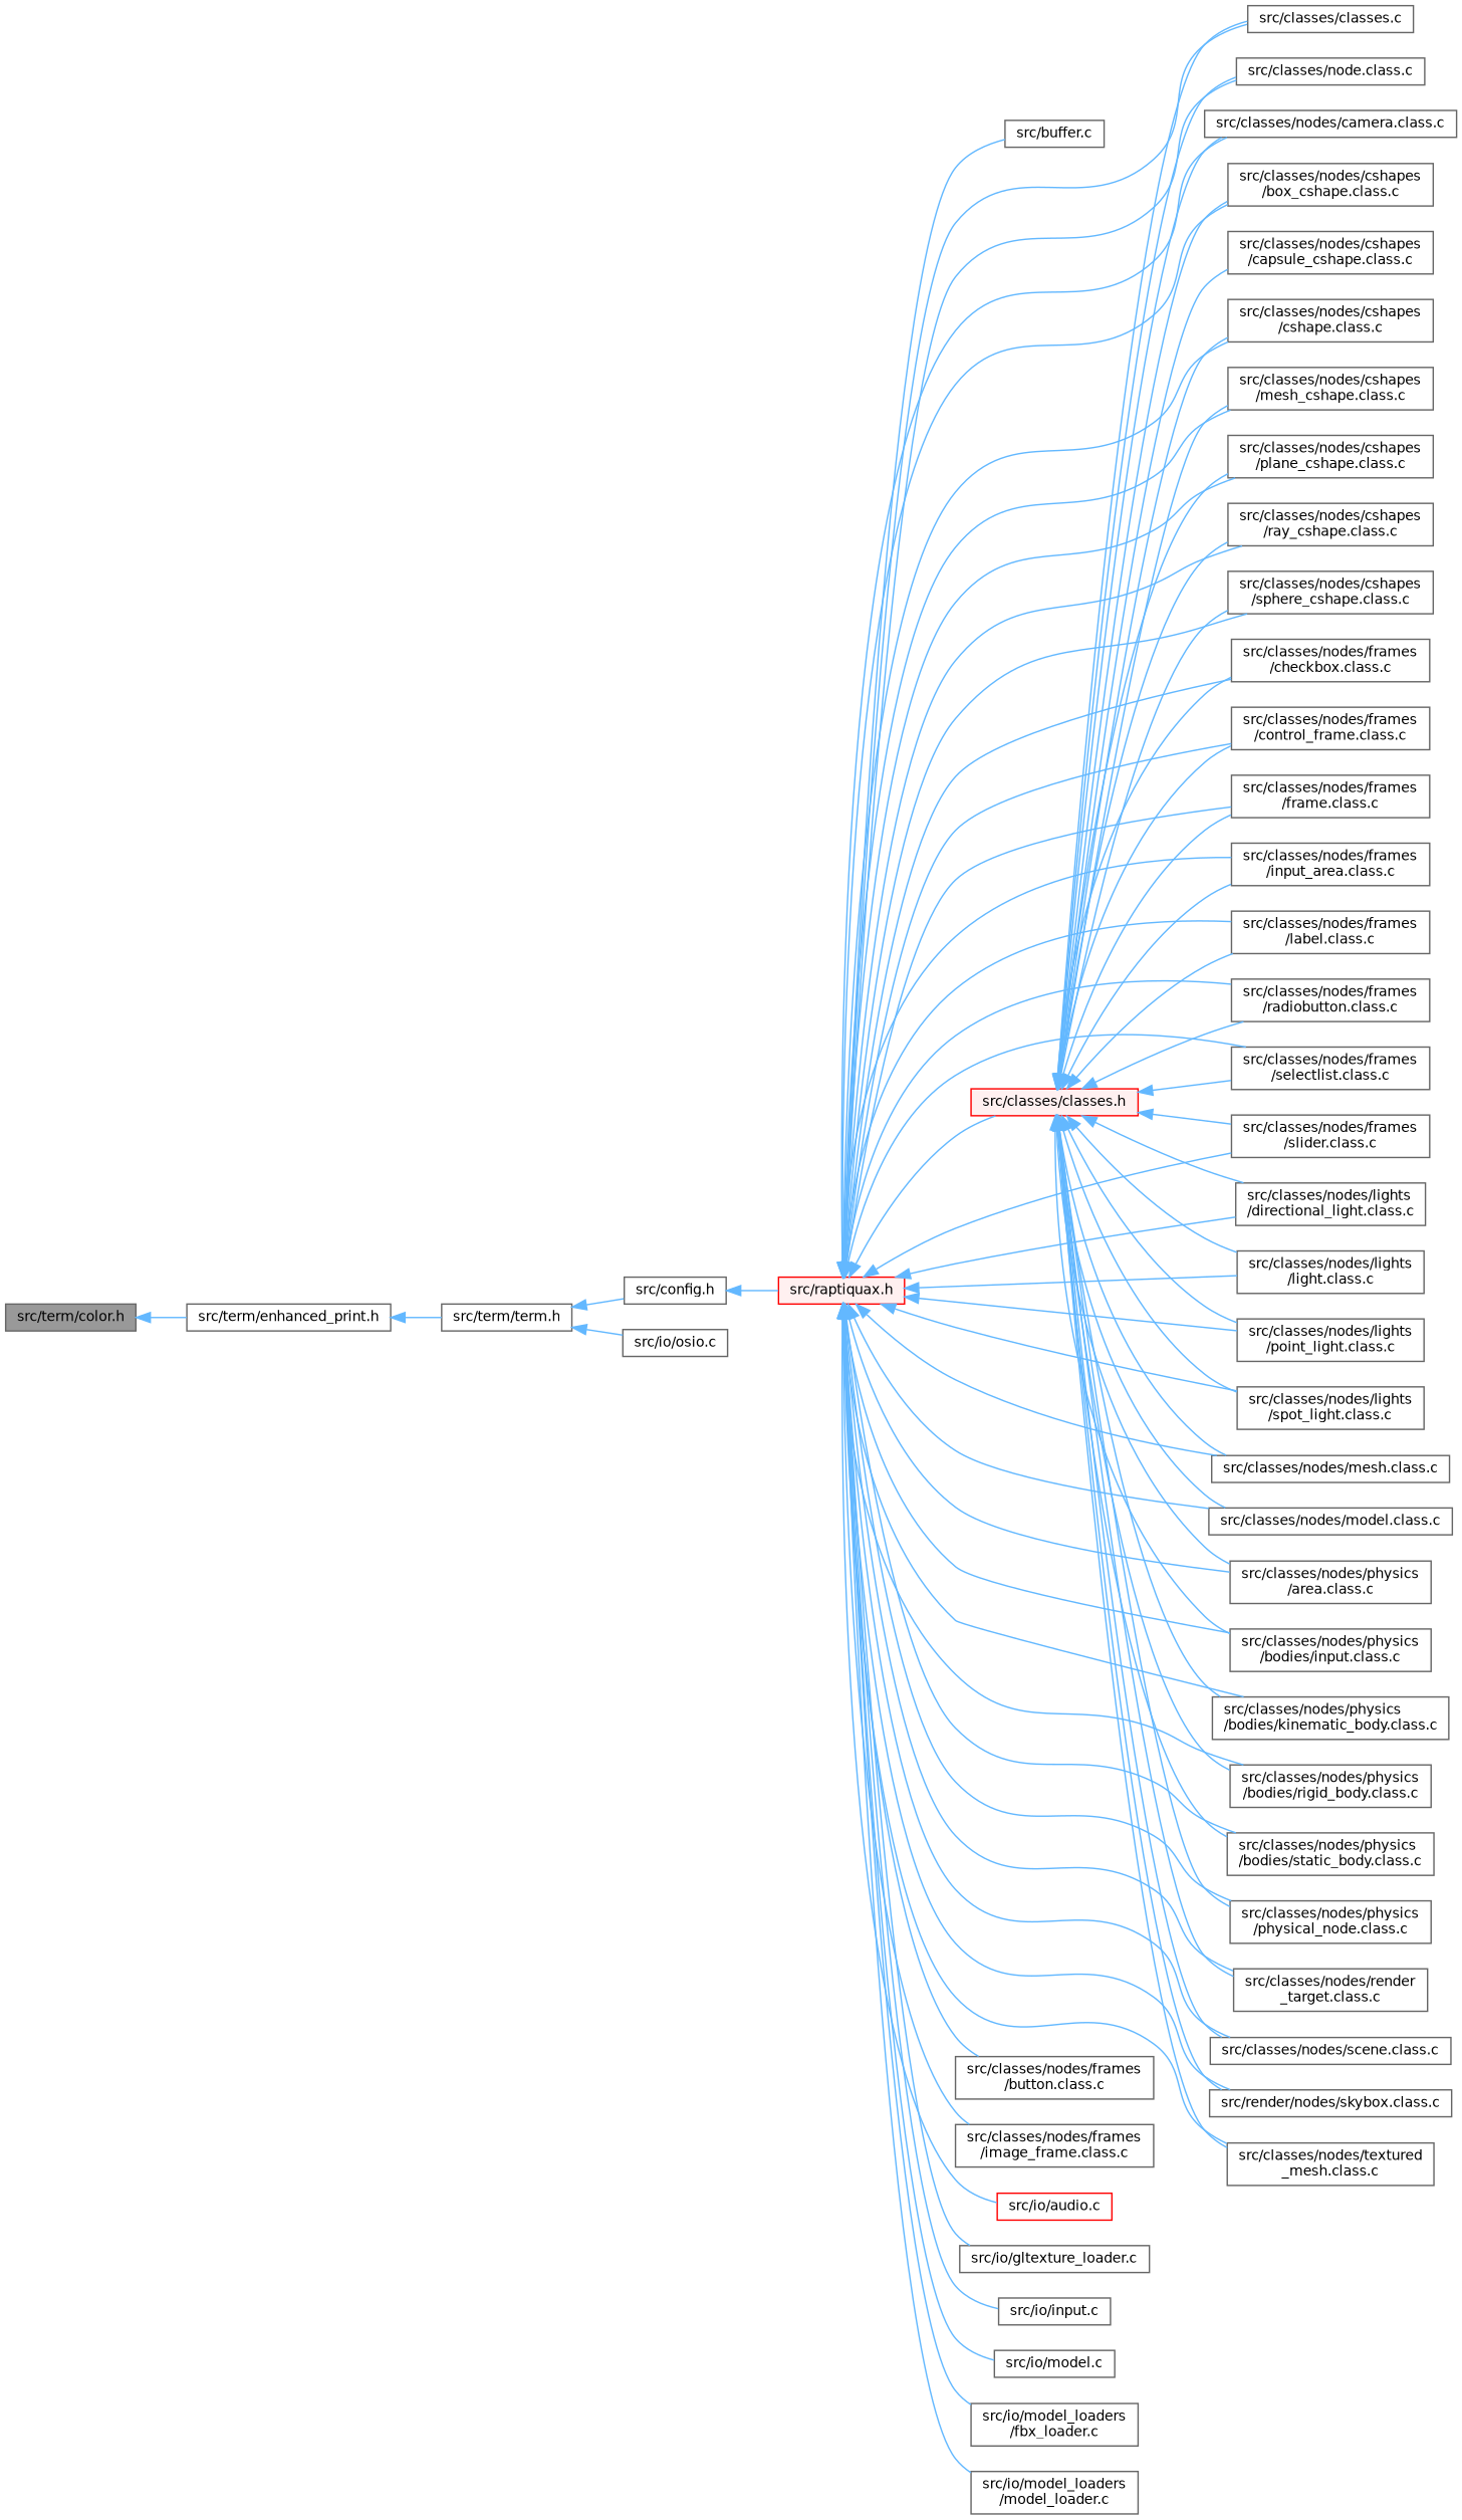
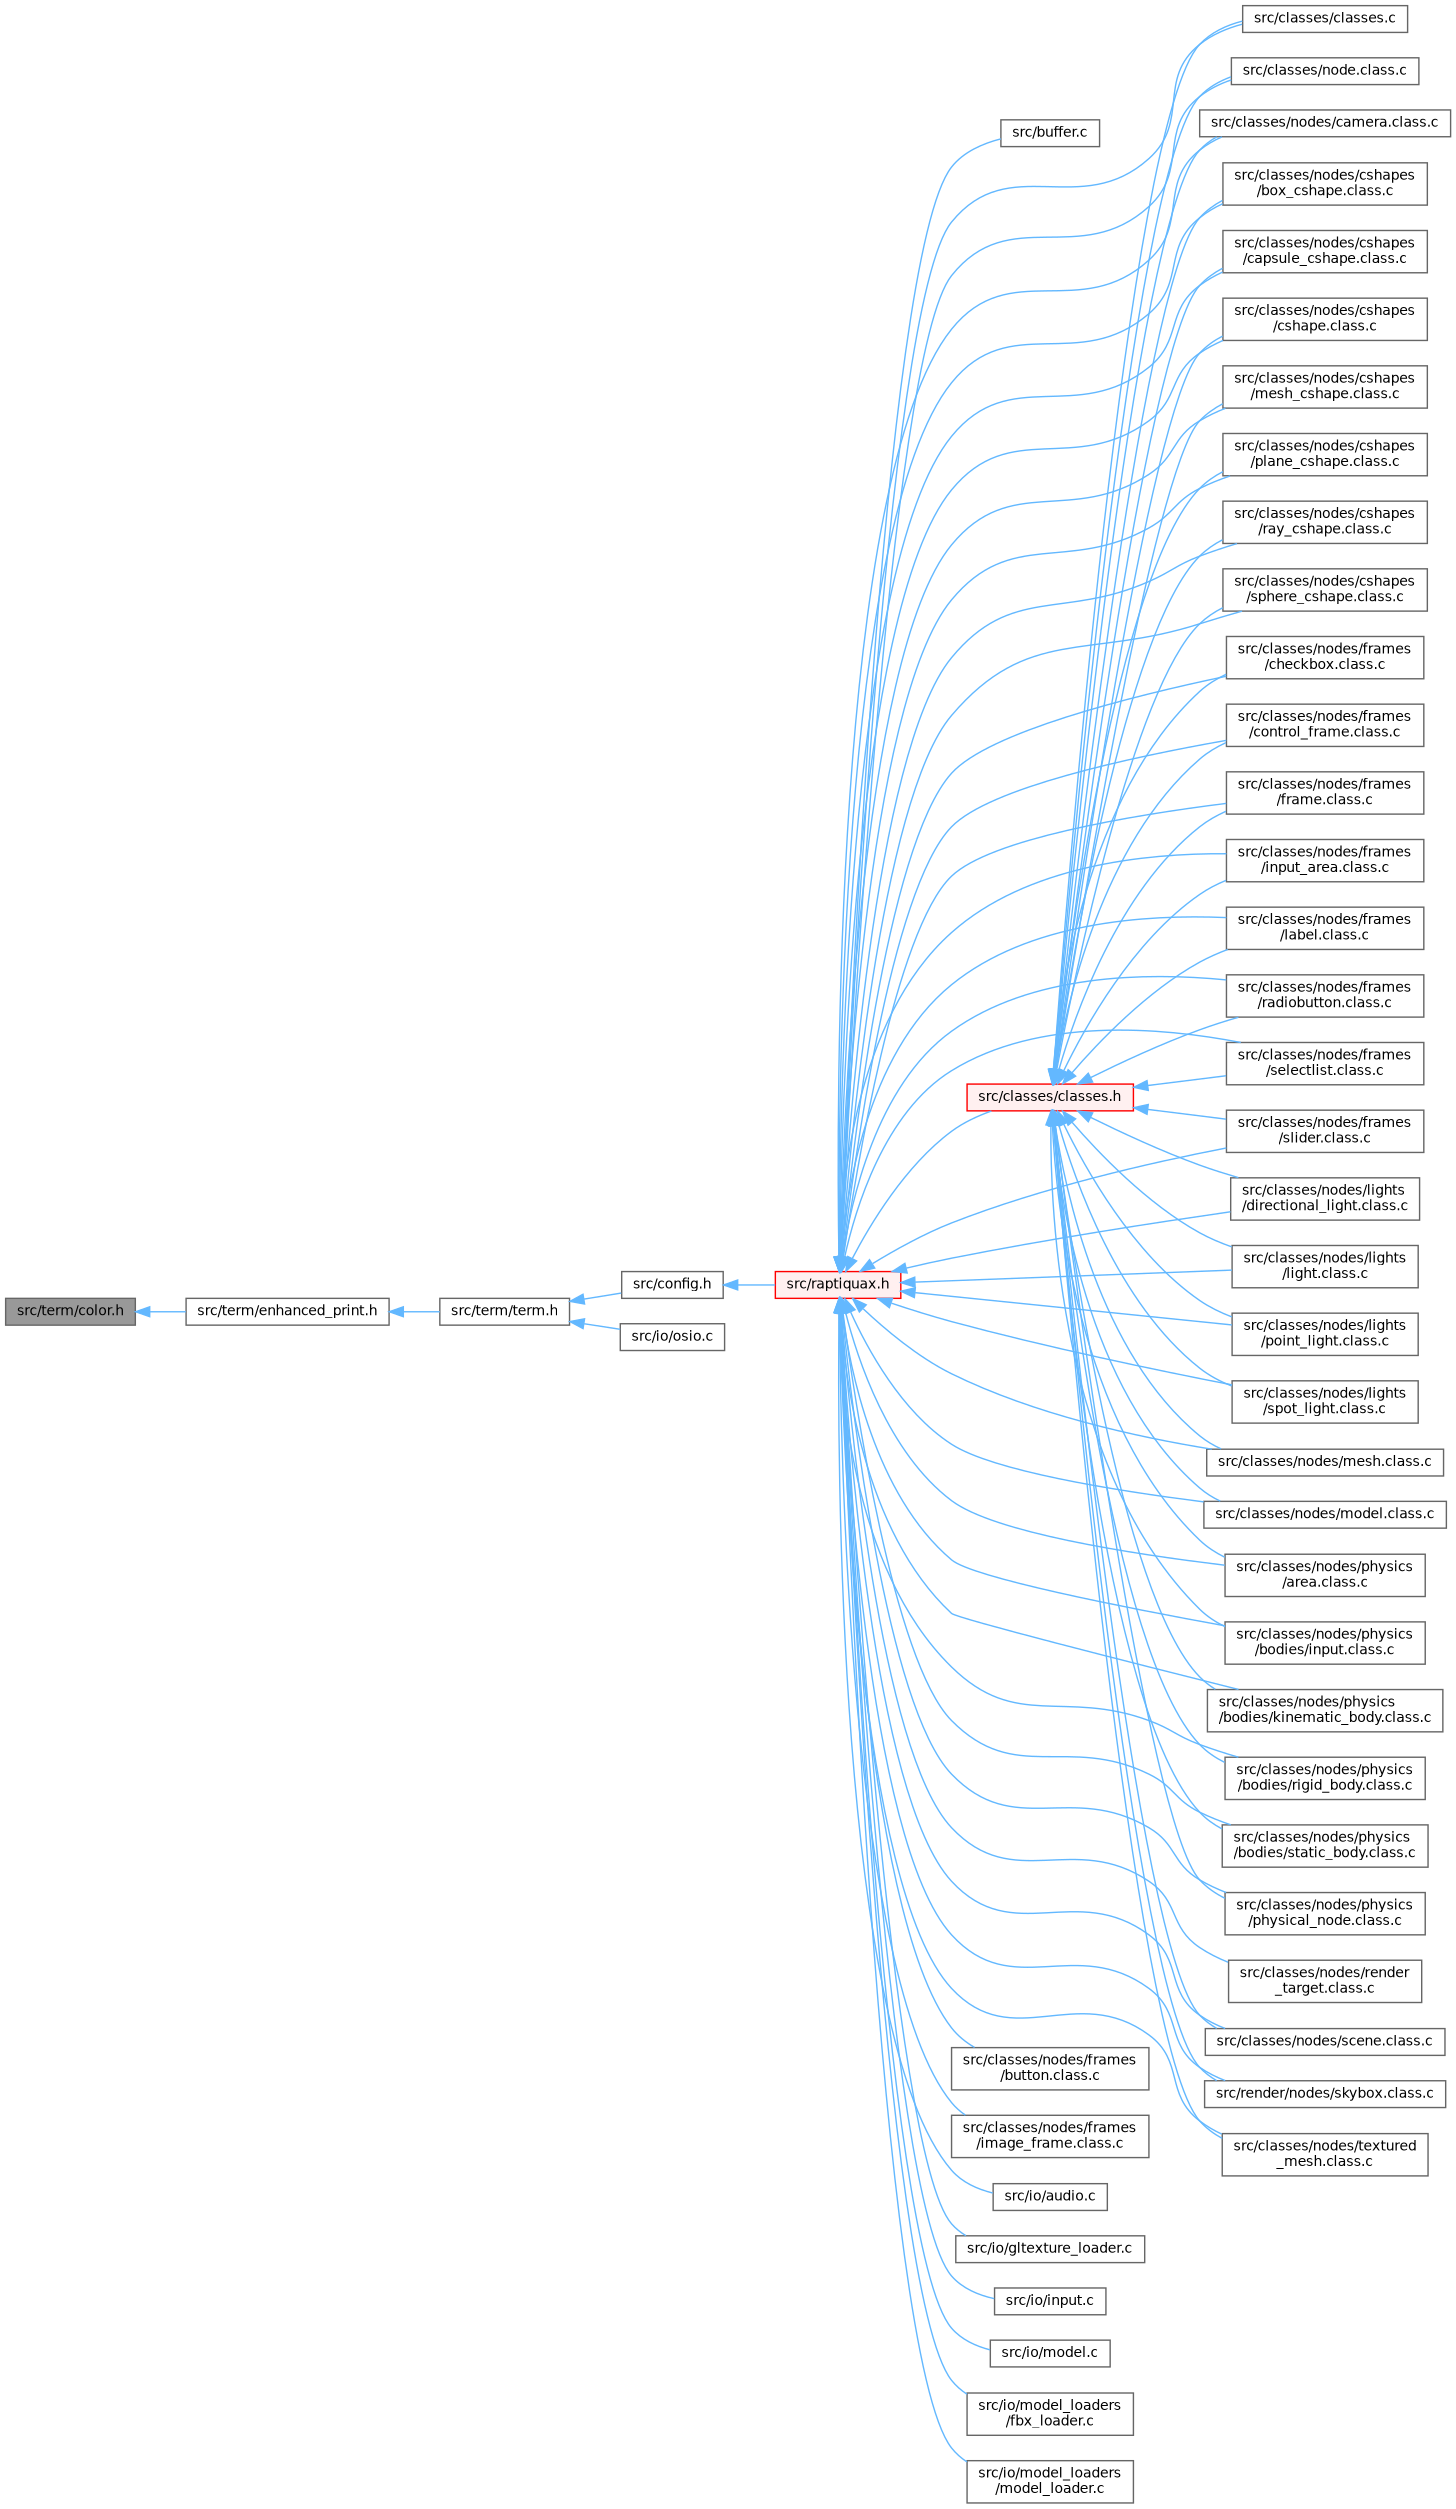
  digraph {
    rankdir=LR
    node [color=grey40 fillcolor=white fontname=Helvetica fontsize=10 shape=box style=filled]
    edge [color=steelblue1 dir=back fontname=Helvetica fontsize=10 labelfontname=Helvetica labelfontsize=10 style=solid]
    n1 [color=gray40 fillcolor=grey60 fontcolor=black height=0.2 label="src/term/color.h" width=0.4]
    n2 [height=0.2 label="src/term/enhanced_print.h" width=0.4]
    n3 [height=0.2 label="src/term/term.h" width=0.4]
    n4 [height=0.2 label="src/config.h" width=0.4]
    n5 [height=0.2 label="src/io/osio.c" width=0.4]
    n6 [color=red fillcolor="#FFF0F0" height=0.2 label="src/raptiquax.h" width=0.4]
    n7 [height=0.2 label="src/buffer.c" width=0.4]
    n8 [height=0.2 label="src/classes/classes.c" width=0.4]
    n9 [color=red fillcolor="#FFF0F0" height=0.2 label="src/classes/classes.h" width=0.4]
    n10 [height=0.2 label="src/classes/node.class.c" width=0.4]
    n11 [height=0.2 label="src/classes/nodes/camera.class.c" width=0.4]
    n12 [height=0.2 label="src/classes/nodes/cshapes\l/box_cshape.class.c" width=0.4]
    n13 [height=0.2 label="src/classes/nodes/cshapes\l/capsule_cshape.class.c" width=0.4]
    n14 [height=0.2 label="src/classes/nodes/cshapes\l/cshape.class.c" width=0.4]
    n15 [height=0.2 label="src/classes/nodes/cshapes\l/mesh_cshape.class.c" width=0.4]
    n16 [height=0.2 label="src/classes/nodes/cshapes\l/plane_cshape.class.c" width=0.4]
    n17 [height=0.2 label="src/classes/nodes/cshapes\l/ray_cshape.class.c" width=0.4]
    n18 [height=0.2 label="src/classes/nodes/cshapes\l/sphere_cshape.class.c" width=0.4]
    n19 [height=0.2 label="src/classes/nodes/frames\l/button.class.c" width=0.4]
    n20 [height=0.2 label="src/classes/nodes/frames\l/checkbox.class.c" width=0.4]
    n21 [height=0.2 label="src/classes/nodes/frames\l/control_frame.class.c" width=0.4]
    n22 [height=0.2 label="src/classes/nodes/frames\l/frame.class.c" width=0.4]
    n23 [height=0.2 label="src/classes/nodes/frames\l/image_frame.class.c" width=0.4]
    n24 [height=0.2 label="src/classes/nodes/frames\l/input_area.class.c" width=0.4]
    n25 [height=0.2 label="src/classes/nodes/frames\l/label.class.c" width=0.4]
    n26 [height=0.2 label="src/classes/nodes/frames\l/radiobutton.class.c" width=0.4]
    n27 [height=0.2 label="src/classes/nodes/frames\l/selectlist.class.c" width=0.4]
    n28 [height=0.2 label="src/classes/nodes/frames\l/slider.class.c" width=0.4]
    n29 [height=0.2 label="src/classes/nodes/lights\l/directional_light.class.c" width=0.4]
    n30 [height=0.2 label="src/classes/nodes/lights\l/light.class.c" width=0.4]
    n31 [height=0.2 label="src/classes/nodes/lights\l/point_light.class.c" width=0.4]
    n32 [height=0.2 label="src/classes/nodes/lights\l/spot_light.class.c" width=0.4]
    n33 [height=0.2 label="src/classes/nodes/mesh.class.c" width=0.4]
    n34 [height=0.2 label="src/classes/nodes/model.class.c" width=0.4]
    n35 [height=0.2 label="src/classes/nodes/physics\l/area.class.c" width=0.4]
    n36 [height=0.2 label="src/classes/nodes/physics\l/bodies/input.class.c" width=0.4]
    n37 [height=0.2 label="src/classes/nodes/physics\l/bodies/kinematic_body.class.c" width=0.4]
    n38 [height=0.2 label="src/classes/nodes/physics\l/bodies/rigid_body.class.c" width=0.4]
    n39 [height=0.2 label="src/classes/nodes/physics\l/bodies/static_body.class.c" width=0.4]
    n40 [height=0.2 label="src/classes/nodes/physics\l/physical_node.class.c" width=0.4]
    n41 [height=0.2 label="src/classes/nodes/render\l_target.class.c" width=0.4]
    n42 [height=0.2 label="src/classes/nodes/scene.class.c" width=0.4]
    n43 [height=0.2 label="src/render/nodes/skybox.class.c" width=0.4]
    n44 [height=0.2 label="src/classes/nodes/textured\l_mesh.class.c" width=0.4]
-   n45 [color=red height=0.2 label="src/io/audio.c" width=0.4]
+   n45 [height=0.2 label="src/io/audio.c" width=0.4]
    n46 [height=0.2 label="src/io/gltexture_loader.c" width=0.4]
    n47 [height=0.2 label="src/io/input.c" width=0.4]
    n48 [height=0.2 label="src/io/model.c" width=0.4]
    n49 [height=0.2 label="src/io/model_loaders\l/fbx_loader.c" width=0.4]
    n50 [height=0.2 label="src/io/model_loaders\l/model_loader.c" width=0.4]
    n1 -> n2
    n2 -> n3
    n3 -> n4
    n3 -> n5
    n4 -> n6
    n6 -> n7
    n6 -> n8
    n6 -> n9
    n6 -> n10
    n6 -> n11
    n6 -> n12
+   n6 -> n13
    n6 -> n14
    n6 -> n15
    n6 -> n16
    n6 -> n17
    n6 -> n18
    n6 -> n19
    n6 -> n20
    n6 -> n21
    n6 -> n22
    n6 -> n23
    n6 -> n24
    n6 -> n25
    n6 -> n26
    n6 -> n27
    n6 -> n28
    n6 -> n29
    n6 -> n30
    n6 -> n31
    n6 -> n32
    n6 -> n33
    n6 -> n34
    n6 -> n35
    n6 -> n36
    n6 -> n37
    n6 -> n38
    n6 -> n39
    n6 -> n40
    n6 -> n41
    n6 -> n42
    n6 -> n43
    n6 -> n44
    n6 -> n45
    n6 -> n46
    n6 -> n47
    n6 -> n48
    n6 -> n49
    n6 -> n50
    n9 -> n8
    n9 -> n10
    n9 -> n11
    n9 -> n12
    n9 -> n13
    n9 -> n14
    n9 -> n15
    n9 -> n16
    n9 -> n17
    n9 -> n18
    n9 -> n20
    n9 -> n21
    n9 -> n22
    n9 -> n24
    n9 -> n25
    n9 -> n26
    n9 -> n27
    n9 -> n28
    n9 -> n29
    n9 -> n30
    n9 -> n31
    n9 -> n32
    n9 -> n33
    n9 -> n34
    n9 -> n35
    n9 -> n36
    n9 -> n37
    n9 -> n38
    n9 -> n39
    n9 -> n40
-   n9 -> n41
    n9 -> n42
    n9 -> n43
    n9 -> n44
  }
